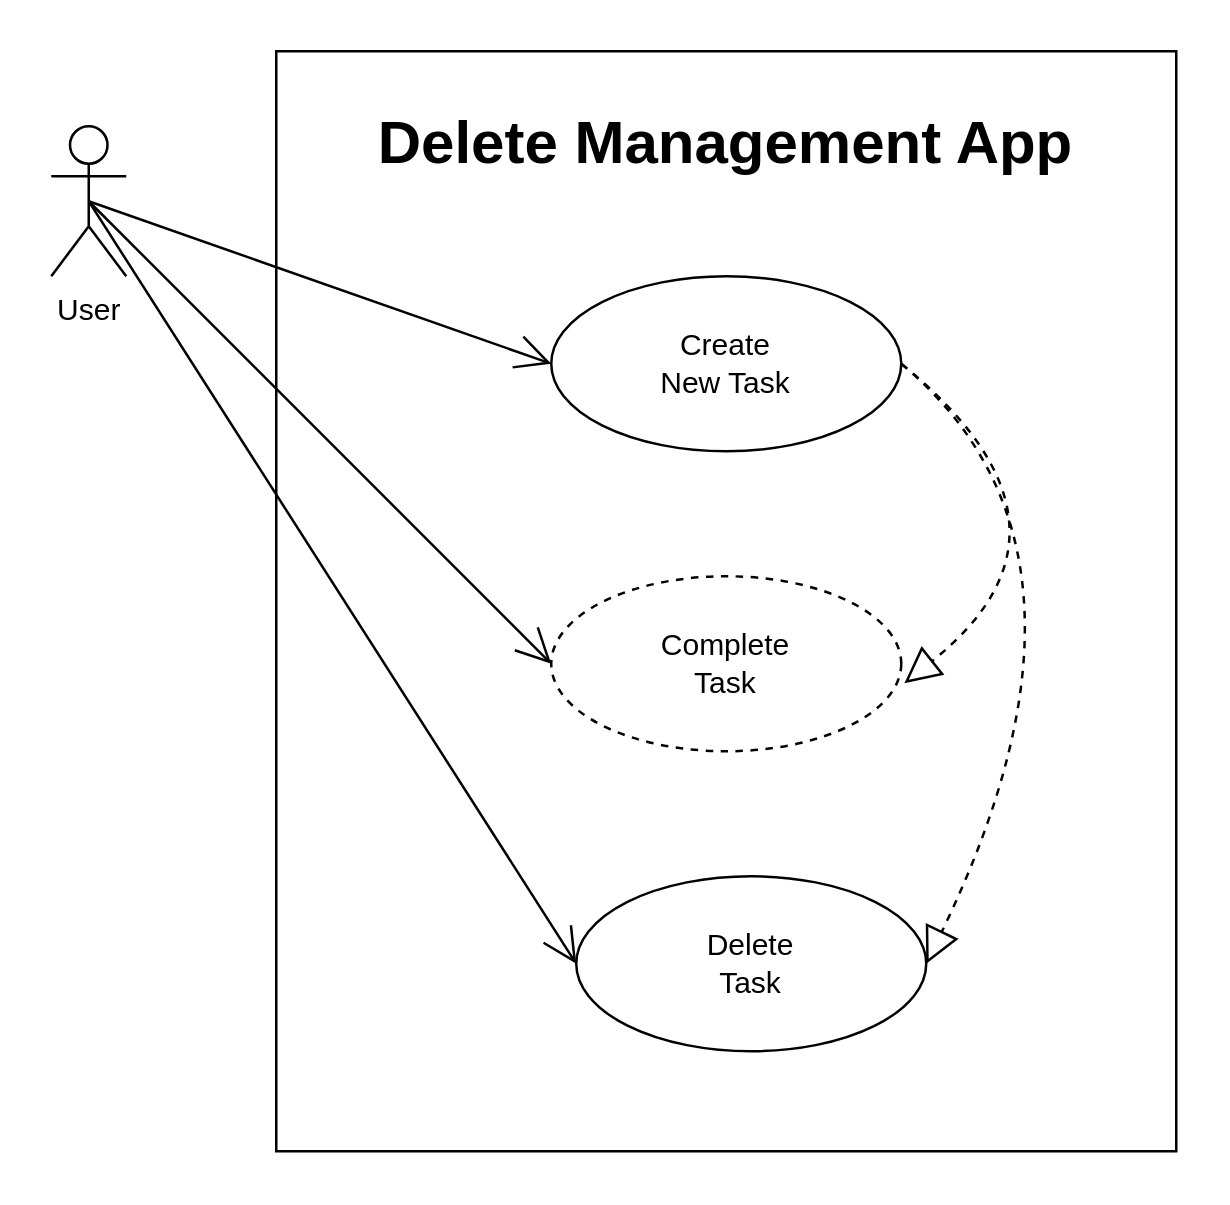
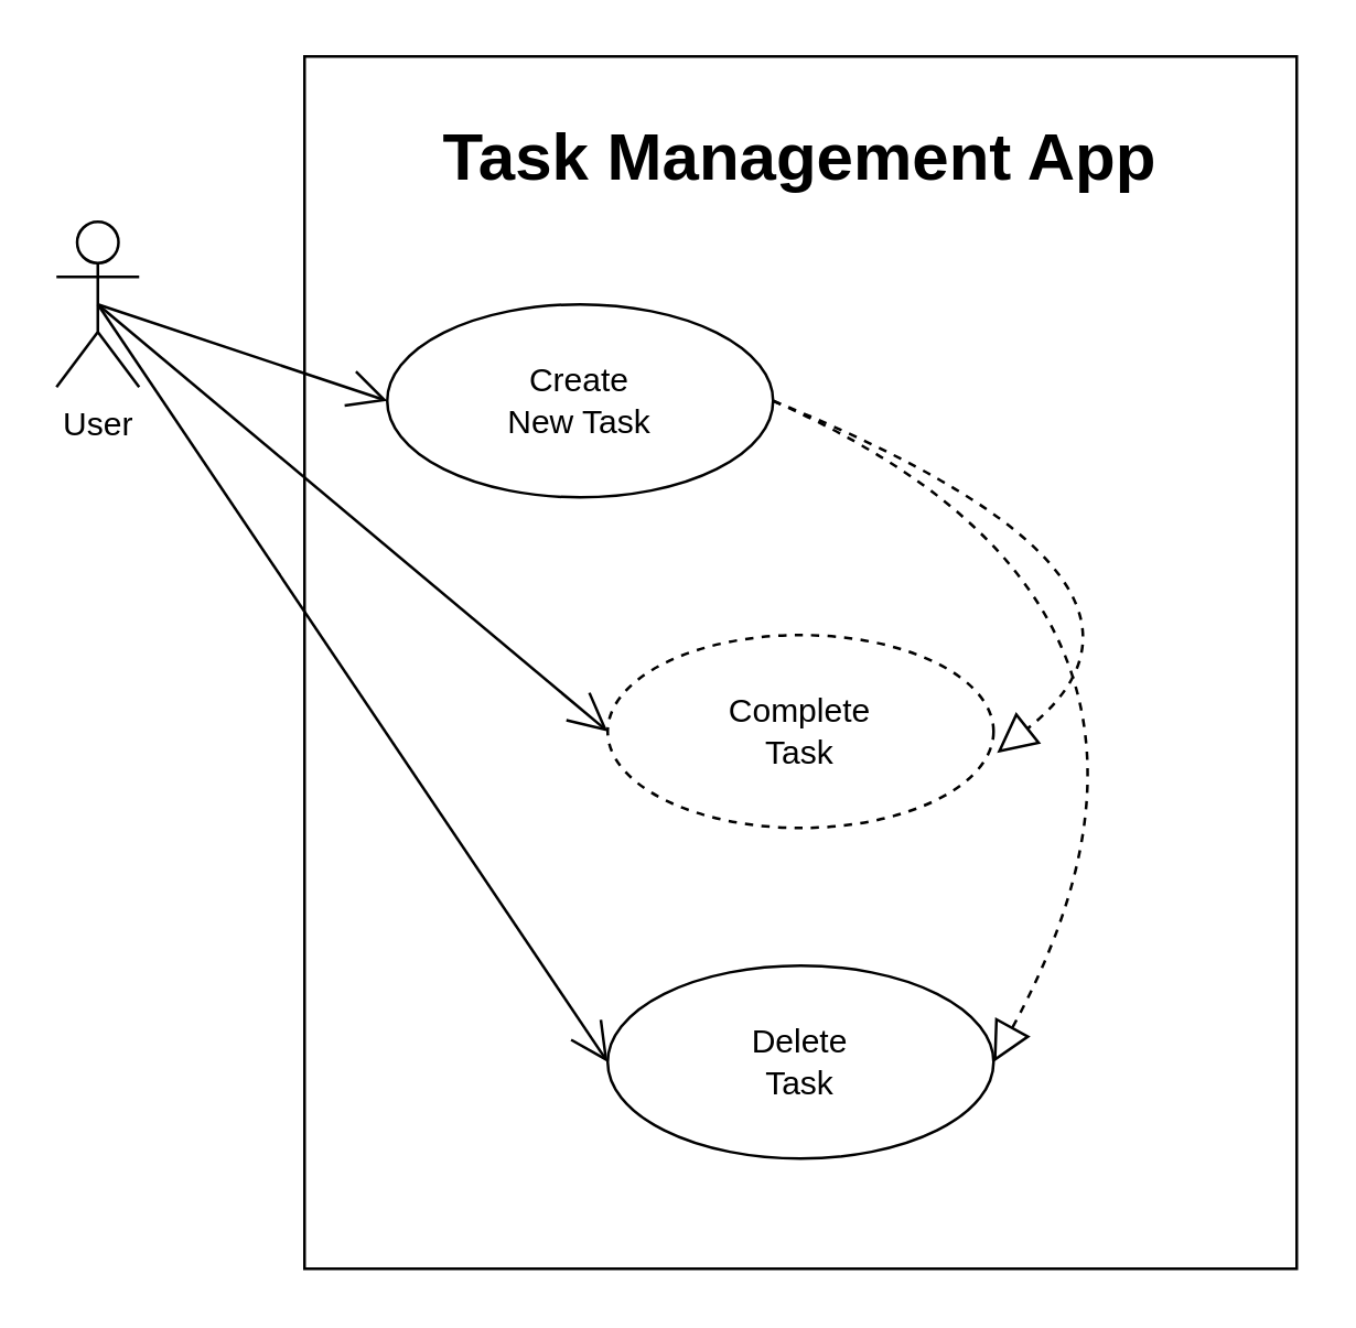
  <mxCell id="0" />
  <mxCell id="1" parent="0" />
- <mxCell id="2" value="&lt;h1&gt;Delete Management App&lt;/h1&gt;" style="html=1;whiteSpace=wrap;verticalAlign=top;" vertex="1" parent="1"><mxGeometry x="110" y="20" width="360" height="440" as="geometry" /></mxCell>
- <mxCell id="3" value="User" style="shape=umlActor;verticalLabelPosition=bottom;verticalAlign=top;html=1;" vertex="1" parent="1"><mxGeometry x="20" y="50" width="30" height="60" as="geometry" /></mxCell>
- <mxCell id="4" value="Delete&lt;div&gt;Task&lt;/div&gt;" style="ellipse;whiteSpace=wrap;html=1;" vertex="1" parent="1"><mxGeometry x="230" y="350" width="140" height="70" as="geometry" /></mxCell>
+ <mxCell id="2" value="&lt;h1&gt;Task Management App&lt;/h1&gt;" style="html=1;whiteSpace=wrap;verticalAlign=top;" vertex="1" parent="1"><mxGeometry x="110" y="20" width="360" height="440" as="geometry" /></mxCell>
+ <mxCell id="3" value="User" style="shape=umlActor;verticalLabelPosition=bottom;verticalAlign=top;html=1;" vertex="1" parent="1"><mxGeometry x="20" y="80" width="30" height="60" as="geometry" /></mxCell>
+ <mxCell id="4" value="Delete&lt;div&gt;Task&lt;/div&gt;" style="ellipse;whiteSpace=wrap;html=1;" vertex="1" parent="1"><mxGeometry x="220" y="350" width="140" height="70" as="geometry" /></mxCell>
  <mxCell id="5" value="Complete&lt;div&gt;Task&lt;/div&gt;" style="ellipse;whiteSpace=wrap;html=1;dashed=1;" vertex="1" parent="1"><mxGeometry x="220" y="230" width="140" height="70" as="geometry" /></mxCell>
- <mxCell id="6" value="Create&lt;div&gt;New Task&lt;/div&gt;" style="ellipse;whiteSpace=wrap;html=1;" vertex="1" parent="1"><mxGeometry x="220" y="110" width="140" height="70" as="geometry" /></mxCell>
+ <mxCell id="6" value="Create&lt;div&gt;New Task&lt;/div&gt;" style="ellipse;whiteSpace=wrap;html=1;" vertex="1" parent="1"><mxGeometry x="140" y="110" width="140" height="70" as="geometry" /></mxCell>
  <mxCell id="7" value="" style="endArrow=open;endFill=1;endSize=12;html=1;rounded=0;exitX=0.5;exitY=0.5;exitDx=0;exitDy=0;exitPerimeter=0;entryX=0;entryY=0.5;entryDx=0;entryDy=0;" edge="1" parent="1" source="3" target="6"><mxGeometry width="160" relative="1" as="geometry"><mxPoint x="220" y="240" as="sourcePoint" /><mxPoint x="380" y="240" as="targetPoint" /></mxGeometry></mxCell>
  <mxCell id="8" value="" style="endArrow=open;endFill=1;endSize=12;html=1;rounded=0;exitX=0.5;exitY=0.5;exitDx=0;exitDy=0;exitPerimeter=0;entryX=0;entryY=0.5;entryDx=0;entryDy=0;" edge="1" parent="1" source="3" target="5"><mxGeometry width="160" relative="1" as="geometry"><mxPoint x="220" y="240" as="sourcePoint" /><mxPoint x="380" y="240" as="targetPoint" /></mxGeometry></mxCell>
  <mxCell id="9" value="" style="endArrow=open;endFill=1;endSize=12;html=1;rounded=0;exitX=0.5;exitY=0.5;exitDx=0;exitDy=0;exitPerimeter=0;entryX=0;entryY=0.5;entryDx=0;entryDy=0;" edge="1" parent="1" source="3" target="4"><mxGeometry width="160" relative="1" as="geometry"><mxPoint x="220" y="240" as="sourcePoint" /><mxPoint x="380" y="240" as="targetPoint" /></mxGeometry></mxCell>
  <mxCell id="10" value="" style="endArrow=block;dashed=1;endFill=0;endSize=12;html=1;rounded=0;exitX=1;exitY=0.5;exitDx=0;exitDy=0;entryX=1.009;entryY=0.611;entryDx=0;entryDy=0;entryPerimeter=0;curved=1;" edge="1" parent="1" source="6" target="5"><mxGeometry width="160" relative="1" as="geometry"><mxPoint x="220" y="240" as="sourcePoint" /><mxPoint x="380" y="240" as="targetPoint" /><Array as="points"><mxPoint x="440" y="210" /></Array></mxGeometry></mxCell>
  <mxCell id="11" value="" style="endArrow=block;dashed=1;endFill=0;endSize=12;html=1;rounded=0;exitX=1;exitY=0.5;exitDx=0;exitDy=0;entryX=1;entryY=0.5;entryDx=0;entryDy=0;curved=1;" edge="1" parent="1" source="6" target="4"><mxGeometry width="160" relative="1" as="geometry"><mxPoint x="370" y="155" as="sourcePoint" /><mxPoint x="371" y="283" as="targetPoint" /><Array as="points"><mxPoint x="450" y="220" /></Array></mxGeometry></mxCell>
